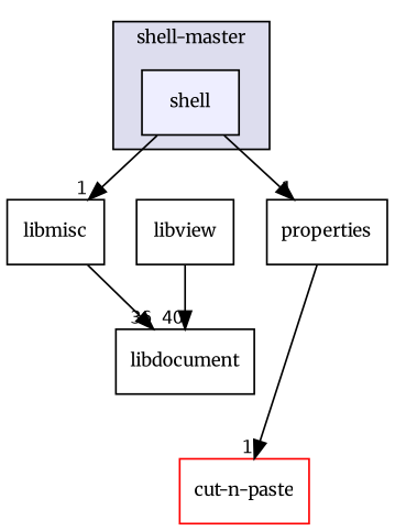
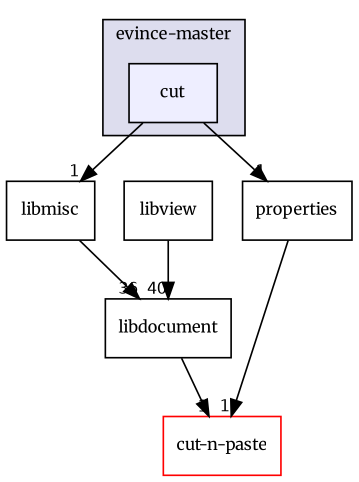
  digraph {
    compound=true
    fontname=Merriweather
    node [fontname=Merriweather fontsize=10 shape=box]
    edge [fontname=Merriweather headlabel=1 labeldistance=1.5 labelfontname=Helvetica labelfontsize=10]
-   n1 [fillcolor="#eeeeff" label=shell pencolor=black style=filled]
+   n1 [fillcolor="#eeeeff" label=cut pencolor=black style=filled]
    n2 [label=libmisc]
    n3 [label=properties]
    n4 [label=libview]
    n5 [label=libdocument]
    n6 [color=red fillcolor=white label="cut-n-paste" style=filled]
    subgraph cluster_1 {
      bgcolor="#ddddee"
      fontsize=10
-     label="shell-master"
+     label="evince-master"
      pencolor=black
      n1
    }
    n1 -> n2
    n1 -> n3
    n2 -> n5 [headlabel=36]
    n3 -> n6
    n4 -> n5 [headlabel=40]
+   n5 -> n6
  }
